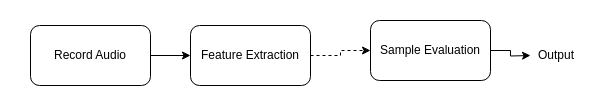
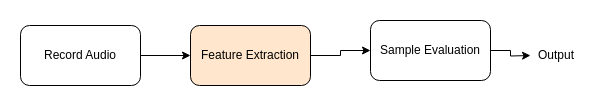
  <mxCell id="0" />
  <mxCell id="1" parent="0" />
  <mxCell id="2" style="edgeStyle=orthogonalEdgeStyle;rounded=0;orthogonalLoop=1;jettySize=auto;html=1;" edge="1" parent="1" source="3" target="5"><mxGeometry relative="1" as="geometry" /></mxCell>
- <mxCell id="3" value="Record Audio" style="rounded=1;whiteSpace=wrap;html=1;" vertex="1" parent="1"><mxGeometry x="30" y="25" width="120" height="60" as="geometry" /></mxCell>
- <mxCell id="4" style="edgeStyle=orthogonalEdgeStyle;rounded=0;orthogonalLoop=1;jettySize=auto;html=1;entryX=0;entryY=0.5;entryDx=0;entryDy=0;dashed=1;" edge="1" parent="1" source="5" target="7"><mxGeometry relative="1" as="geometry" /></mxCell>
- <mxCell id="5" value="Feature Extraction" style="rounded=1;whiteSpace=wrap;html=1;" vertex="1" parent="1"><mxGeometry x="190" y="25" width="120" height="60" as="geometry" /></mxCell>
+ <mxCell id="3" value="Record Audio" style="rounded=1;whiteSpace=wrap;html=1;" vertex="1" parent="1"><mxGeometry x="20" y="25" width="120" height="60" as="geometry" /></mxCell>
+ <mxCell id="4" style="edgeStyle=orthogonalEdgeStyle;rounded=0;orthogonalLoop=1;jettySize=auto;html=1;entryX=0;entryY=0.5;entryDx=0;entryDy=0;" edge="1" parent="1" source="5" target="7"><mxGeometry relative="1" as="geometry" /></mxCell>
+ <mxCell id="5" value="Feature Extraction" style="rounded=1;whiteSpace=wrap;html=1;fillColor=#ffe6cc;" vertex="1" parent="1"><mxGeometry x="190" y="25" width="120" height="60" as="geometry" /></mxCell>
  <mxCell id="6" style="edgeStyle=orthogonalEdgeStyle;rounded=0;orthogonalLoop=1;jettySize=auto;html=1;" edge="1" parent="1" source="7"><mxGeometry relative="1" as="geometry"><mxPoint x="530" y="55" as="targetPoint" /></mxGeometry></mxCell>
  <mxCell id="7" value="Sample Evaluation" style="rounded=1;whiteSpace=wrap;html=1;" vertex="1" parent="1"><mxGeometry x="370" y="20" width="120" height="60" as="geometry" /></mxCell>
  <mxCell id="8" value="Output" style="text;html=1;strokeColor=none;fillColor=none;align=center;verticalAlign=middle;whiteSpace=wrap;rounded=0;" vertex="1" parent="1"><mxGeometry x="526" y="40" width="60" height="30" as="geometry" /></mxCell>
